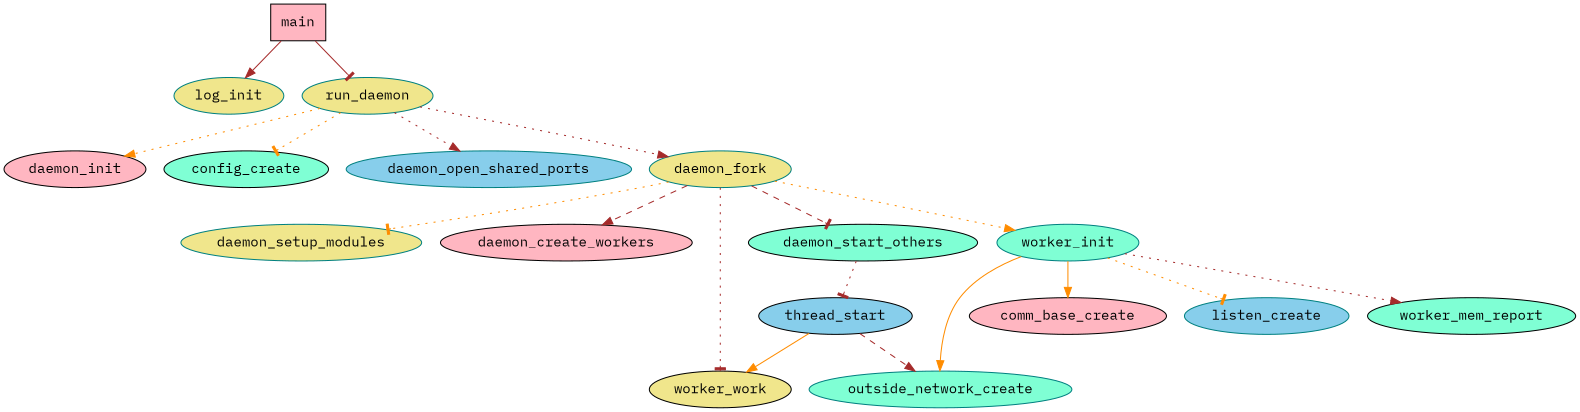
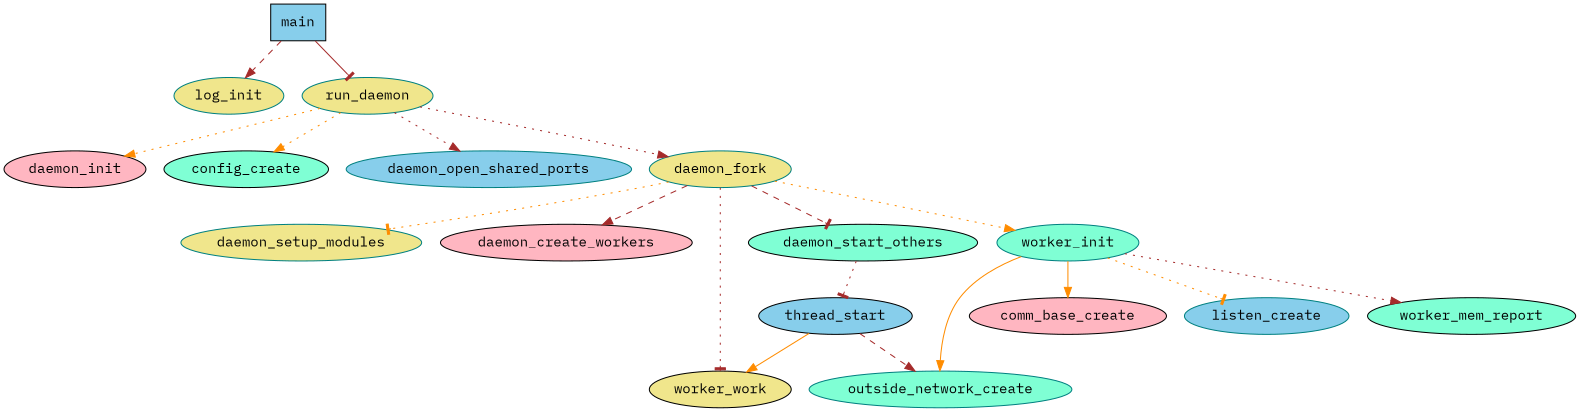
  digraph {
    fontname="IBM Plex Mono"
    node [color=black fillcolor=khaki fontname="IBM Plex Mono" style=filled]
    edge [arrowhead=normal color=brown fontname="IBM Plex Mono" style=dotted]
-   main [fillcolor=lightpink shape=box]
+   main [fillcolor=skyblue shape=box]
    log_init [color=teal]
    run_daemon [color=teal]
    daemon_init [fillcolor=lightpink]
    config_create [fillcolor=aquamarine]
    daemon_open_shared_ports [color=teal fillcolor=skyblue]
    daemon_fork [color=teal]
    daemon_setup_modules [color=teal]
    daemon_create_workers [fillcolor=lightpink]
    daemon_start_others [fillcolor=aquamarine]
    worker_init [color=teal fillcolor=aquamarine]
    worker_work
    thread_start [fillcolor=skyblue]
    comm_base_create [fillcolor=lightpink]
    listen_create [color=teal fillcolor=skyblue]
    outside_network_create [color=teal fillcolor=aquamarine]
    worker_mem_report [fillcolor=aquamarine]
-   main -> log_init [style=solid]
+   main -> log_init [style=dashed]
    main -> run_daemon [arrowhead=tee style=solid]
    run_daemon -> daemon_init [color=darkorange]
-   run_daemon -> config_create [arrowhead=tee color=darkorange]
+   run_daemon -> config_create [color=darkorange]
    run_daemon -> daemon_open_shared_ports
    run_daemon -> daemon_fork
    daemon_fork -> daemon_setup_modules [arrowhead=tee color=darkorange]
    daemon_fork -> daemon_create_workers [style=dashed]
    daemon_fork -> daemon_start_others [arrowhead=tee style=dashed]
    daemon_fork -> worker_init [color=darkorange]
    daemon_fork -> worker_work [arrowhead=tee]
    daemon_start_others -> thread_start [arrowhead=tee]
    worker_init -> comm_base_create [color=darkorange style=solid]
    worker_init -> listen_create [arrowhead=tee color=darkorange]
    worker_init -> outside_network_create [color=darkorange style=solid]
    worker_init -> worker_mem_report
    thread_start -> worker_work [color=darkorange style=solid]
    thread_start -> outside_network_create [style=dashed]
  }
